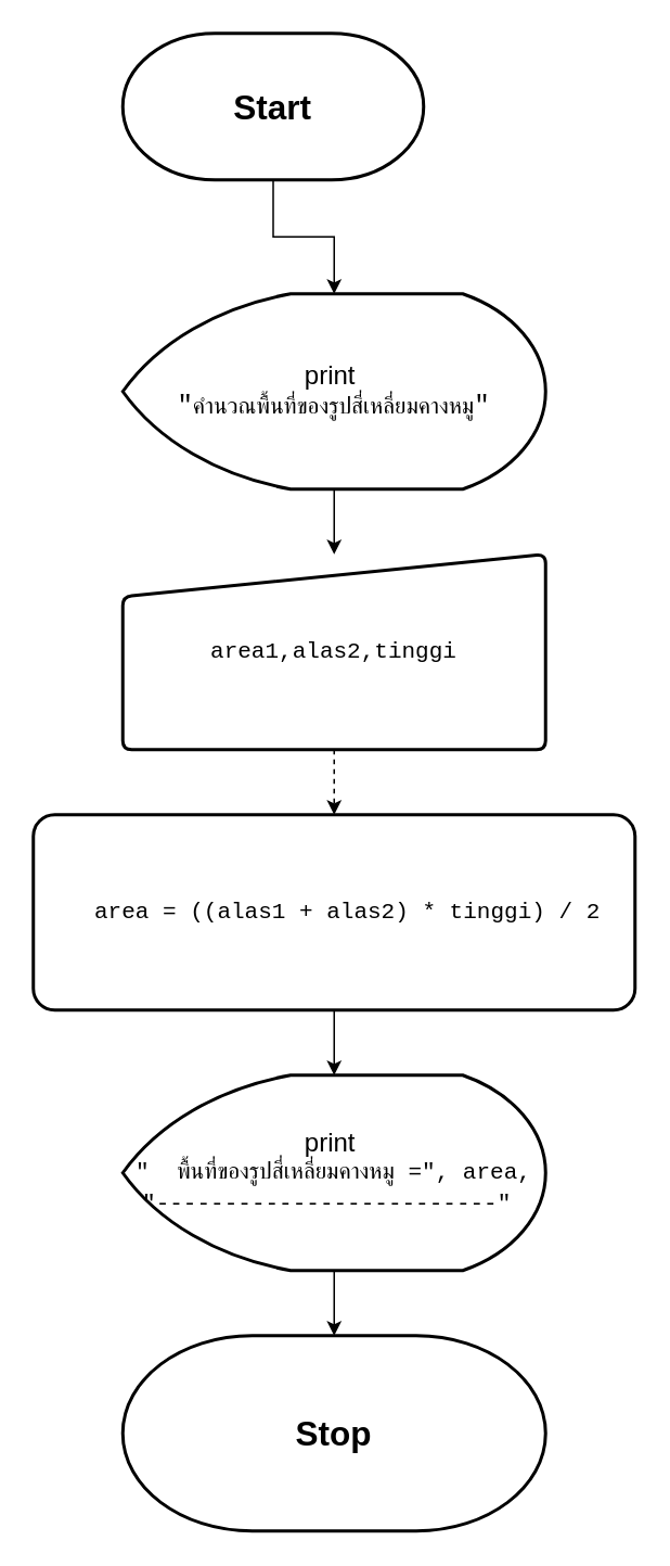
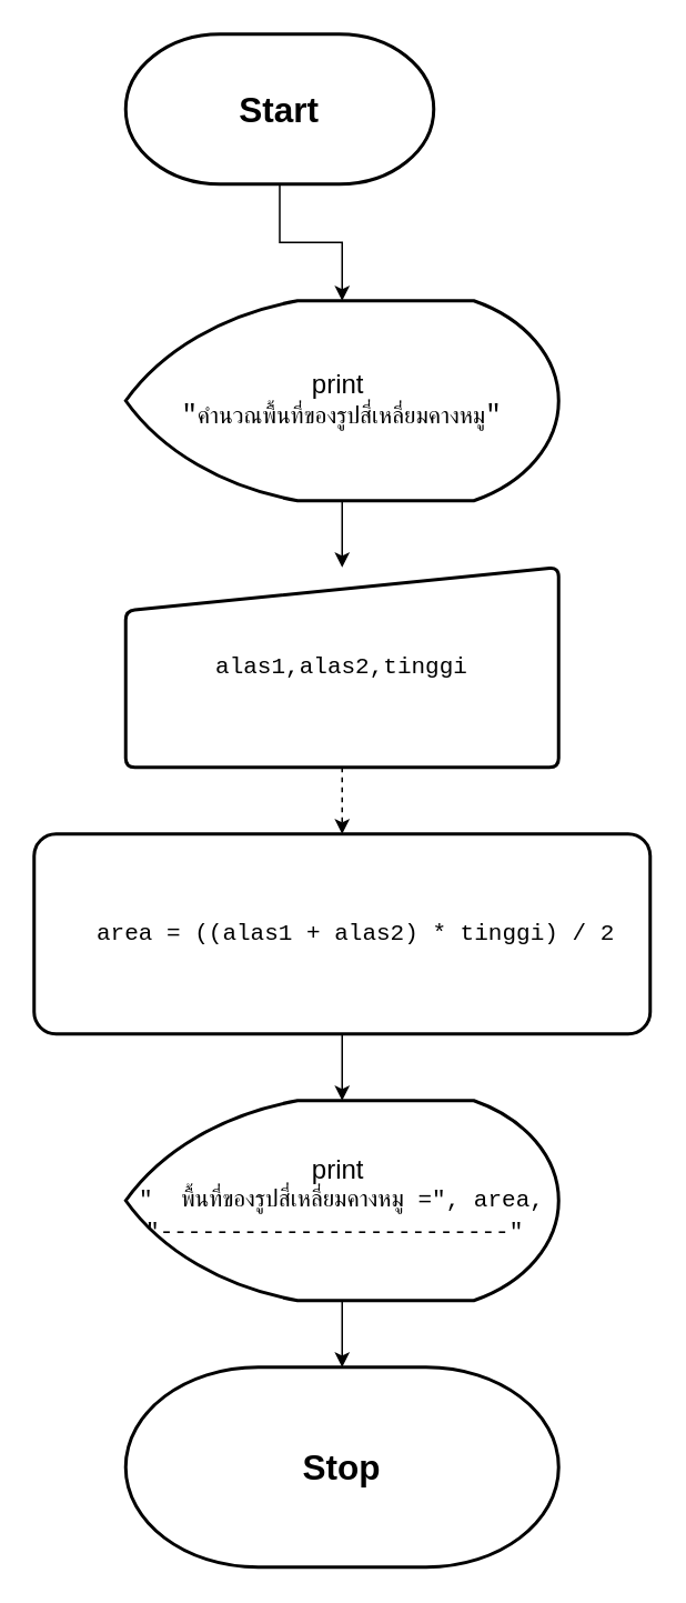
  <mxCell id="0" />
  <mxCell id="1" parent="0" />
  <mxCell id="2" value="&lt;font style=&quot;font-size: 21px;&quot;&gt;&lt;b&gt;Start&lt;/b&gt;&lt;/font&gt;" style="strokeWidth=2;html=1;shape=mxgraph.flowchart.terminator;whiteSpace=wrap;" vertex="1" parent="1"><mxGeometry x="75" y="20" width="185" height="90" as="geometry" /></mxCell>
  <mxCell id="3" style="edgeStyle=orthogonalEdgeStyle;rounded=0;orthogonalLoop=1;jettySize=auto;html=1;entryX=0.5;entryY=0;entryDx=0;entryDy=0;" edge="1" parent="1" source="4" target="7"><mxGeometry relative="1" as="geometry" /></mxCell>
  <mxCell id="4" value="&lt;font style=&quot;font-size: 16px;&quot;&gt;print&amp;nbsp;&lt;/font&gt;&lt;div&gt;&lt;span style=&quot;font-family: Consolas, &amp;quot;Courier New&amp;quot;, monospace; white-space: pre;&quot;&gt;&lt;font style=&quot;font-size: 16px;&quot;&gt;&quot;&lt;/font&gt;&lt;/span&gt;&lt;span style=&quot;font-family: Consolas, &amp;quot;Courier New&amp;quot;, monospace; font-size: 14px; white-space: pre;&quot;&gt;คำนวณพื้นที่ของรูปสี่เหลี่ยมคางหมู&lt;/span&gt;&lt;span style=&quot;font-family: Consolas, &amp;quot;Courier New&amp;quot;, monospace; font-size: 16px; white-space: pre;&quot;&gt;&quot;&lt;/span&gt;&lt;br&gt;&lt;/div&gt;" style="strokeWidth=2;html=1;shape=mxgraph.flowchart.display;whiteSpace=wrap;" vertex="1" parent="1"><mxGeometry x="75" y="180" width="260" height="120" as="geometry" /></mxCell>
  <mxCell id="5" style="edgeStyle=orthogonalEdgeStyle;rounded=0;orthogonalLoop=1;jettySize=auto;html=1;entryX=0.5;entryY=0;entryDx=0;entryDy=0;entryPerimeter=0;" edge="1" parent="1" source="2" target="4"><mxGeometry relative="1" as="geometry" /></mxCell>
  <mxCell id="6" value="" style="edgeStyle=orthogonalEdgeStyle;rounded=0;orthogonalLoop=1;jettySize=auto;html=1;dashed=1;" edge="1" parent="1" source="7" target="9"><mxGeometry relative="1" as="geometry" /></mxCell>
- <mxCell id="7" value="&lt;div style=&quot;font-size: 16px;&quot;&gt;&lt;div style=&quot;font-family: Consolas, &amp;quot;Courier New&amp;quot;, monospace; font-size: 14px; line-height: 19px; white-space: pre;&quot;&gt;&lt;div style=&quot;line-height: 19px;&quot;&gt;&lt;div style=&quot;line-height: 19px;&quot;&gt;&lt;div style=&quot;line-height: 19px;&quot;&gt;&lt;span style=&quot;background-color: rgb(255, 255, 255);&quot;&gt;area1,alas2,tinggi&lt;/span&gt;&lt;/div&gt;&lt;/div&gt;&lt;/div&gt;&lt;/div&gt;&lt;/div&gt;" style="html=1;strokeWidth=2;shape=manualInput;whiteSpace=wrap;rounded=1;size=26;arcSize=11;" vertex="1" parent="1"><mxGeometry x="75" y="340" width="260" height="120" as="geometry" /></mxCell>
+ <mxCell id="7" value="&lt;div style=&quot;font-size: 16px;&quot;&gt;&lt;div style=&quot;font-family: Consolas, &amp;quot;Courier New&amp;quot;, monospace; font-size: 14px; line-height: 19px; white-space: pre;&quot;&gt;&lt;div style=&quot;line-height: 19px;&quot;&gt;&lt;div style=&quot;line-height: 19px;&quot;&gt;&lt;div style=&quot;line-height: 19px;&quot;&gt;&lt;span style=&quot;background-color: rgb(255, 255, 255);&quot;&gt;alas1,alas2,tinggi&lt;/span&gt;&lt;/div&gt;&lt;/div&gt;&lt;/div&gt;&lt;/div&gt;&lt;/div&gt;" style="html=1;strokeWidth=2;shape=manualInput;whiteSpace=wrap;rounded=1;size=26;arcSize=11;" vertex="1" parent="1"><mxGeometry x="75" y="340" width="260" height="120" as="geometry" /></mxCell>
  <mxCell id="8" value="" style="edgeStyle=orthogonalEdgeStyle;rounded=0;orthogonalLoop=1;jettySize=auto;html=1;" edge="1" parent="1" source="9" target="11"><mxGeometry relative="1" as="geometry" /></mxCell>
  <mxCell id="9" value="&lt;div style=&quot;font-family: Consolas, &amp;quot;Courier New&amp;quot;, monospace; font-size: 16px; line-height: 19px; white-space: pre;&quot;&gt;&lt;div style=&quot;font-size: 14px; line-height: 19px;&quot;&gt;&lt;div style=&quot;&quot;&gt;&lt;div style=&quot;line-height: 19px;&quot;&gt;&lt;div style=&quot;&quot;&gt;&lt;div style=&quot;line-height: 19px;&quot;&gt;&lt;div style=&quot;line-height: 19px;&quot;&gt;&lt;div style=&quot;&quot;&gt;&amp;nbsp; area = ((alas1 + alas2) * tinggi) / 2&lt;/div&gt;&lt;/div&gt;&lt;/div&gt;&lt;/div&gt;&lt;/div&gt;&lt;/div&gt;&lt;/div&gt;&lt;/div&gt;" style="rounded=1;whiteSpace=wrap;html=1;strokeWidth=2;arcSize=11;" vertex="1" parent="1"><mxGeometry x="20" y="500" width="370" height="120" as="geometry" /></mxCell>
  <mxCell id="10" value="" style="edgeStyle=orthogonalEdgeStyle;rounded=0;orthogonalLoop=1;jettySize=auto;html=1;" edge="1" parent="1" source="11" target="12"><mxGeometry relative="1" as="geometry" /></mxCell>
  <mxCell id="11" value="&lt;font style=&quot;font-size: 16px;&quot;&gt;print&amp;nbsp;&lt;/font&gt;&lt;div&gt;&lt;div style=&quot;font-family: Consolas, &amp;quot;Courier New&amp;quot;, monospace; font-size: 14px; line-height: 19px; white-space: pre;&quot;&gt;&quot; &amp;nbsp;พื้นที่ของรูปสี่เหลี่ยมคางหมู =&quot;, area,&lt;br&gt;&lt;/div&gt;&lt;div style=&quot;font-family: Consolas, &amp;quot;Courier New&amp;quot;, monospace; font-size: 14px; line-height: 19px; white-space: pre;&quot;&gt;&quot;-------------------------&quot; &lt;/div&gt;&lt;/div&gt;" style="strokeWidth=2;html=1;shape=mxgraph.flowchart.display;whiteSpace=wrap;" vertex="1" parent="1"><mxGeometry x="75" y="660" width="260" height="120" as="geometry" /></mxCell>
  <mxCell id="12" value="&lt;font style=&quot;font-size: 21px;&quot;&gt;&lt;b&gt;Stop&lt;/b&gt;&lt;/font&gt;" style="strokeWidth=2;html=1;shape=mxgraph.flowchart.terminator;whiteSpace=wrap;" vertex="1" parent="1"><mxGeometry x="75" y="820" width="260" height="120" as="geometry" /></mxCell>
